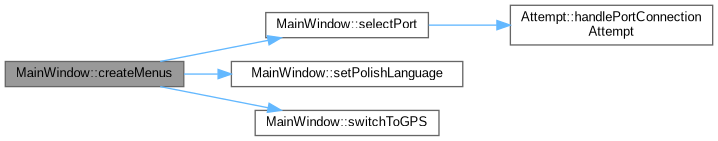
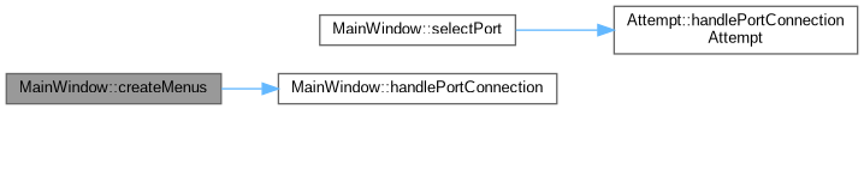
  digraph {
    fontname="Liberation Sans"
    rankdir=LR
    node [color=grey40 fillcolor=white fontname="Liberation Sans" fontsize=10 shape=box style=filled]
    edge [color=steelblue1 fontname="Liberation Sans" fontsize=10 labelfontname=Helvetica labelfontsize=10 style=solid]
    n1 [color=gray40 fillcolor=grey60 fontcolor=black height=0.2 label="MainWindow::createMenus" width=0.4]
    n2 [height=0.2 label="MainWindow::selectPort" width=0.4]
-   n3 [height=0.2 label="MainWindow::setPolishLanguage" width=0.4]
-   n4 [height=0.2 label="MainWindow::switchToGPS" width=0.4]
+   n3 [height=0.2 label="MainWindow::handlePortConnection" width=0.4]
    n5 [height=0.2 label="Attempt::handlePortConnection\lAttempt" width=0.4]
-   n1 -> n2
    n1 -> n3
-   n1 -> n4
    n2 -> n5
  }
